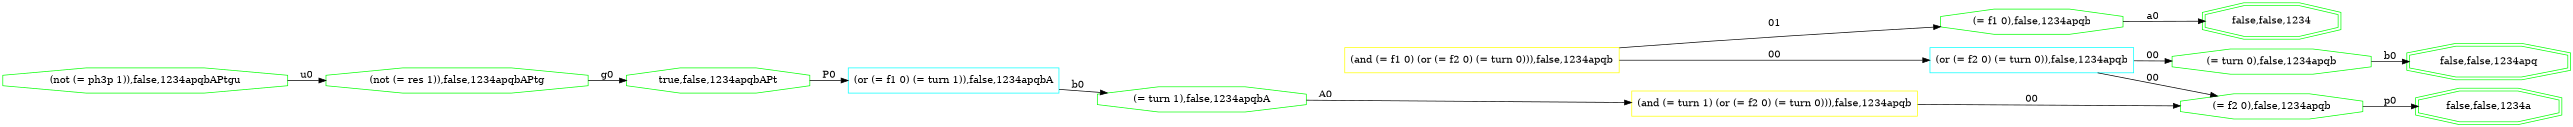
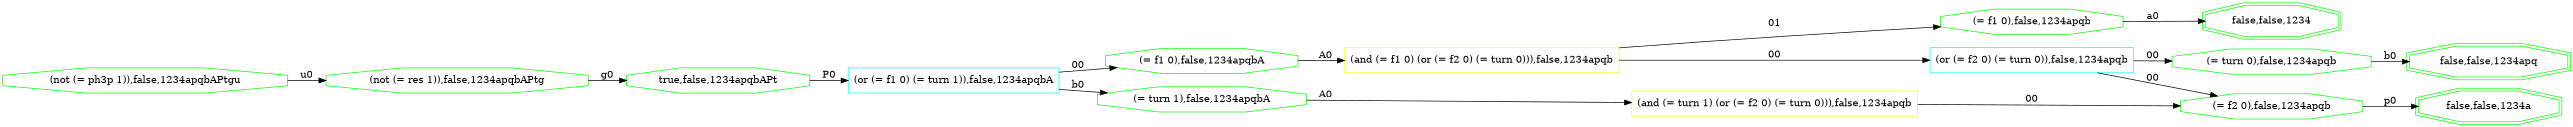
  digraph {
    rankdir=LR
    node [color=green shape=octagon]
    n1 [label="(not (= ph3p 1)),false,1234apqbAPtgu"]
    n2 [label="(not (= res 1)),false,1234apqbAPtg"]
    n3 [label="true,false,1234apqbAPt"]
    n4 [color=cyan label="(or (= f1 0) (= turn 1)),false,1234apqbA" shape=rectangle]
+   n5 [label="(= f1 0),false,1234apqbA"]
    n6 [label="(= turn 1),false,1234apqbA"]
    n7 [color=yellow label="(and (= f1 0) (or (= f2 0) (= turn 0))),false,1234apqb" shape=rectangle]
    n8 [color=yellow label="(and (= turn 1) (or (= f2 0) (= turn 0))),false,1234apqb" shape=rectangle]
    n9 [color=cyan label="(or (= f2 0) (= turn 0)),false,1234apqb" shape=rectangle]
    n10 [label="(= f1 0),false,1234apqb"]
    n11 [label="(= turn 0),false,1234apqb"]
    n12 [label="(= f2 0),false,1234apqb"]
    n13 [label="false,false,1234" shape=doubleoctagon]
    n14 [label="false,false,1234apq" shape=doubleoctagon]
    n15 [label="false,false,1234a" shape=doubleoctagon]
    n1 -> n2 [label=u0]
    n2 -> n3 [label=g0]
    n3 -> n4 [label=P0]
+   n4 -> n5 [label=00]
    n4 -> n6 [label=b0]
+   n5 -> n7 [label=A0]
    n6 -> n8 [label=A0]
    n7 -> n9 [label=00]
    n7 -> n10 [label=01]
    n8 -> n12 [label=00]
    n9 -> n11 [label=00]
    n9 -> n12 [label=00]
    n10 -> n13 [label=a0]
    n11 -> n14 [label=b0]
    n12 -> n15 [label=p0]
  }
